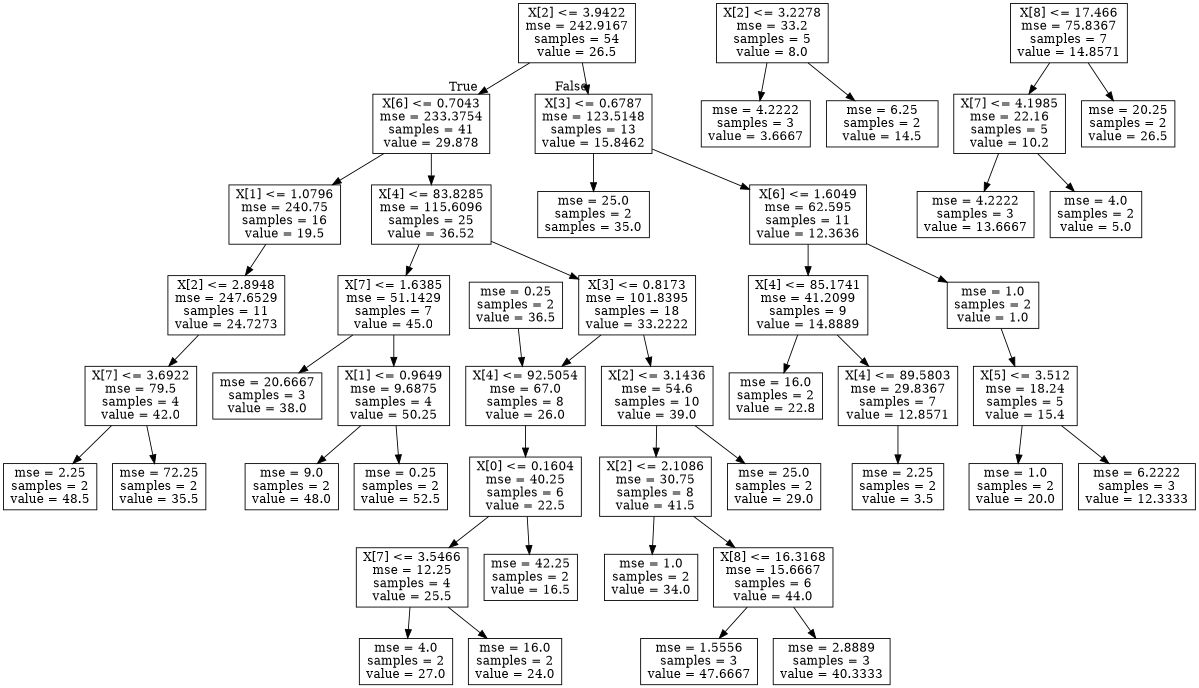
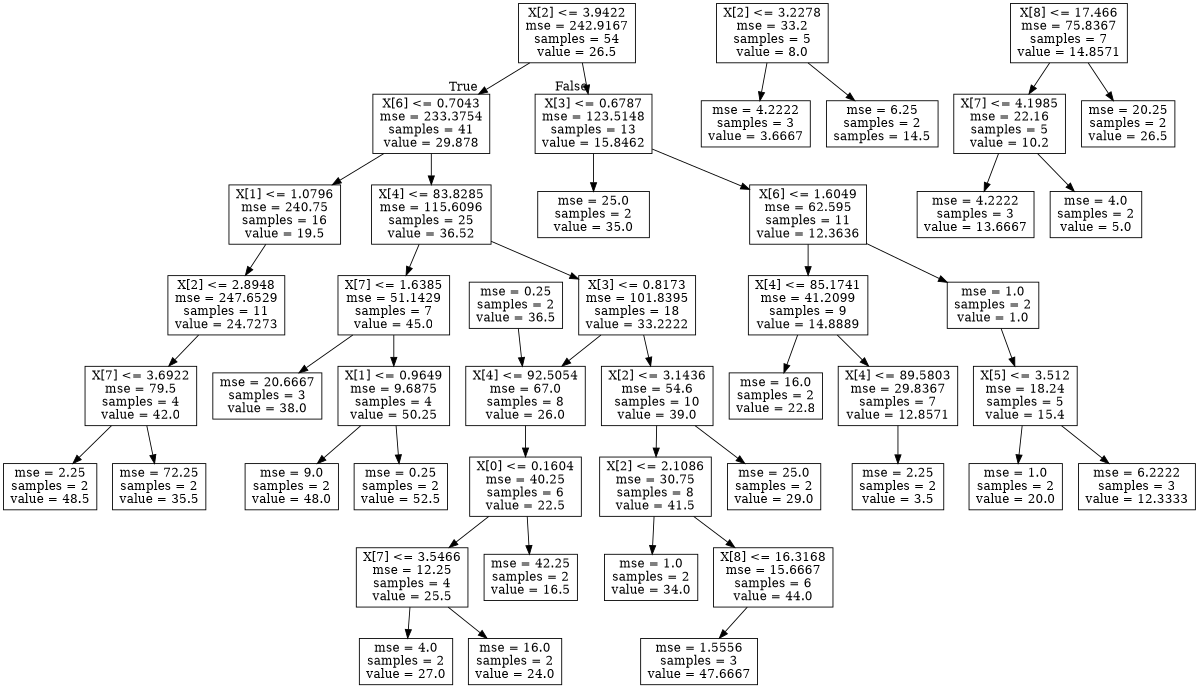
  digraph {
    node [shape=box]
    n1 [label="X[2] <= 3.9422\nmse = 242.9167\nsamples = 54\nvalue = 26.5"]
    n2 [label="X[6] <= 0.7043\nmse = 233.3754\nsamples = 41\nvalue = 29.878"]
    n3 [label="X[3] <= 0.6787\nmse = 123.5148\nsamples = 13\nvalue = 15.8462"]
    n4 [label="X[1] <= 1.0796\nmse = 240.75\nsamples = 16\nvalue = 19.5"]
    n5 [label="X[4] <= 83.8285\nmse = 115.6096\nsamples = 25\nvalue = 36.52"]
-   n6 [label="mse = 25.0\nsamples = 2\nsamples = 35.0"]
+   n6 [label="mse = 25.0\nsamples = 2\nvalue = 35.0"]
    n7 [label="X[6] <= 1.6049\nmse = 62.595\nsamples = 11\nvalue = 12.3636"]
    n8 [label="X[2] <= 2.8948\nmse = 247.6529\nsamples = 11\nvalue = 24.7273"]
    n9 [label="X[7] <= 1.6385\nmse = 51.1429\nsamples = 7\nvalue = 45.0"]
    n10 [label="X[3] <= 0.8173\nmse = 101.8395\nsamples = 18\nvalue = 33.2222"]
    n11 [label="X[7] <= 3.6922\nmse = 79.5\nsamples = 4\nvalue = 42.0"]
    n12 [label="X[2] <= 3.2278\nmse = 33.2\nsamples = 5\nvalue = 8.0"]
    n13 [label="mse = 4.2222\nsamples = 3\nvalue = 3.6667"]
-   n14 [label="mse = 6.25\nsamples = 2\nvalue = 14.5"]
+   n14 [label="mse = 6.25\nsamples = 2\nsamples = 14.5"]
    n15 [label="X[8] <= 17.466\nmse = 75.8367\nsamples = 7\nvalue = 14.8571"]
    n16 [label="X[7] <= 4.1985\nmse = 22.16\nsamples = 5\nvalue = 10.2"]
    n17 [label="mse = 20.25\nsamples = 2\nvalue = 26.5"]
    n18 [label="mse = 2.25\nsamples = 2\nvalue = 48.5"]
    n19 [label="mse = 72.25\nsamples = 2\nvalue = 35.5"]
    n20 [label="mse = 4.2222\nsamples = 3\nvalue = 13.6667"]
    n21 [label="mse = 4.0\nsamples = 2\nvalue = 5.0"]
    n22 [label="mse = 20.6667\nsamples = 3\nvalue = 38.0"]
    n23 [label="X[1] <= 0.9649\nmse = 9.6875\nsamples = 4\nvalue = 50.25"]
    n24 [label="X[4] <= 92.5054\nmse = 67.0\nsamples = 8\nvalue = 26.0"]
    n25 [label="X[2] <= 3.1436\nmse = 54.6\nsamples = 10\nvalue = 39.0"]
    n26 [label="mse = 9.0\nsamples = 2\nvalue = 48.0"]
    n27 [label="mse = 0.25\nsamples = 2\nvalue = 52.5"]
    n28 [label="X[0] <= 0.1604\nmse = 40.25\nsamples = 6\nvalue = 22.5"]
    n29 [label="X[2] <= 2.1086\nmse = 30.75\nsamples = 8\nvalue = 41.5"]
    n30 [label="mse = 25.0\nsamples = 2\nvalue = 29.0"]
    n31 [label="mse = 0.25\nsamples = 2\nvalue = 36.5"]
    n32 [label="X[7] <= 3.5466\nmse = 12.25\nsamples = 4\nvalue = 25.5"]
    n33 [label="mse = 42.25\nsamples = 2\nvalue = 16.5"]
    n34 [label="mse = 4.0\nsamples = 2\nvalue = 27.0"]
    n35 [label="mse = 16.0\nsamples = 2\nvalue = 24.0"]
    n36 [label="mse = 1.0\nsamples = 2\nvalue = 34.0"]
    n37 [label="X[8] <= 16.3168\nmse = 15.6667\nsamples = 6\nvalue = 44.0"]
    n38 [label="mse = 1.5556\nsamples = 3\nvalue = 47.6667"]
-   n39 [label="mse = 2.8889\nsamples = 3\nvalue = 40.3333"]
    n40 [label="X[4] <= 85.1741\nmse = 41.2099\nsamples = 9\nvalue = 14.8889"]
    n41 [label="mse = 1.0\nsamples = 2\nvalue = 1.0"]
    n42 [label="mse = 16.0\nsamples = 2\nvalue = 22.8"]
    n43 [label="X[4] <= 89.5803\nmse = 29.8367\nsamples = 7\nvalue = 12.8571"]
    n44 [label="X[5] <= 3.512\nmse = 18.24\nsamples = 5\nvalue = 15.4"]
    n45 [label="mse = 2.25\nsamples = 2\nvalue = 3.5"]
    n46 [label="mse = 1.0\nsamples = 2\nvalue = 20.0"]
    n47 [label="mse = 6.2222\nsamples = 3\nvalue = 12.3333"]
    n1 -> n2 [headlabel=True labelangle=45 labeldistance=2.5]
    n1 -> n3 [headlabel=False labelangle=-45 labeldistance=2.5]
    n2 -> n4
    n2 -> n5
    n3 -> n6
    n3 -> n7
    n4 -> n8
    n5 -> n9
    n5 -> n10
    n7 -> n40
    n7 -> n41
    n8 -> n11
    n9 -> n22
    n9 -> n23
    n10 -> n24
    n10 -> n25
    n11 -> n18
    n11 -> n19
    n12 -> n13
    n12 -> n14
    n15 -> n16
    n15 -> n17
    n16 -> n20
    n16 -> n21
    n23 -> n26
    n23 -> n27
    n24 -> n28
    n25 -> n29
    n25 -> n30
    n28 -> n32
    n28 -> n33
    n29 -> n36
    n29 -> n37
    n31 -> n24
    n32 -> n34
    n32 -> n35
    n37 -> n38
-   n37 -> n39
    n40 -> n42
    n40 -> n43
    n41 -> n44
    n43 -> n45
    n44 -> n46
    n44 -> n47
  }
